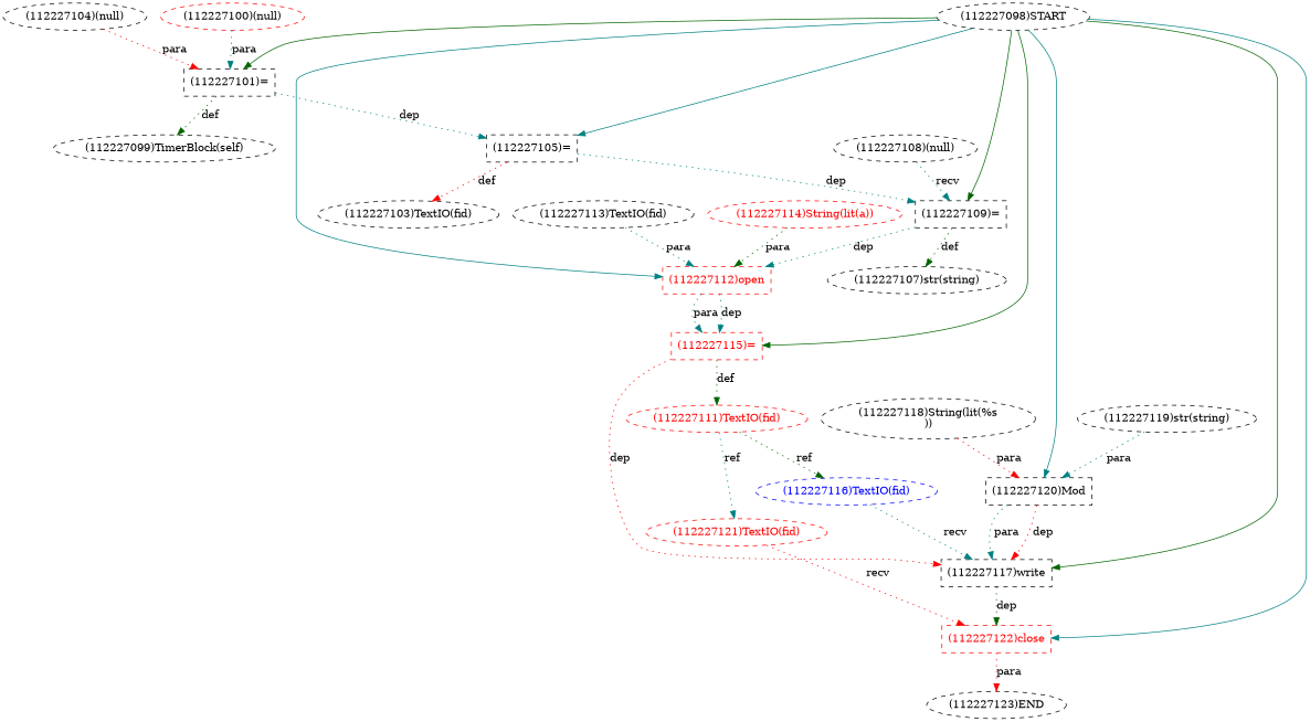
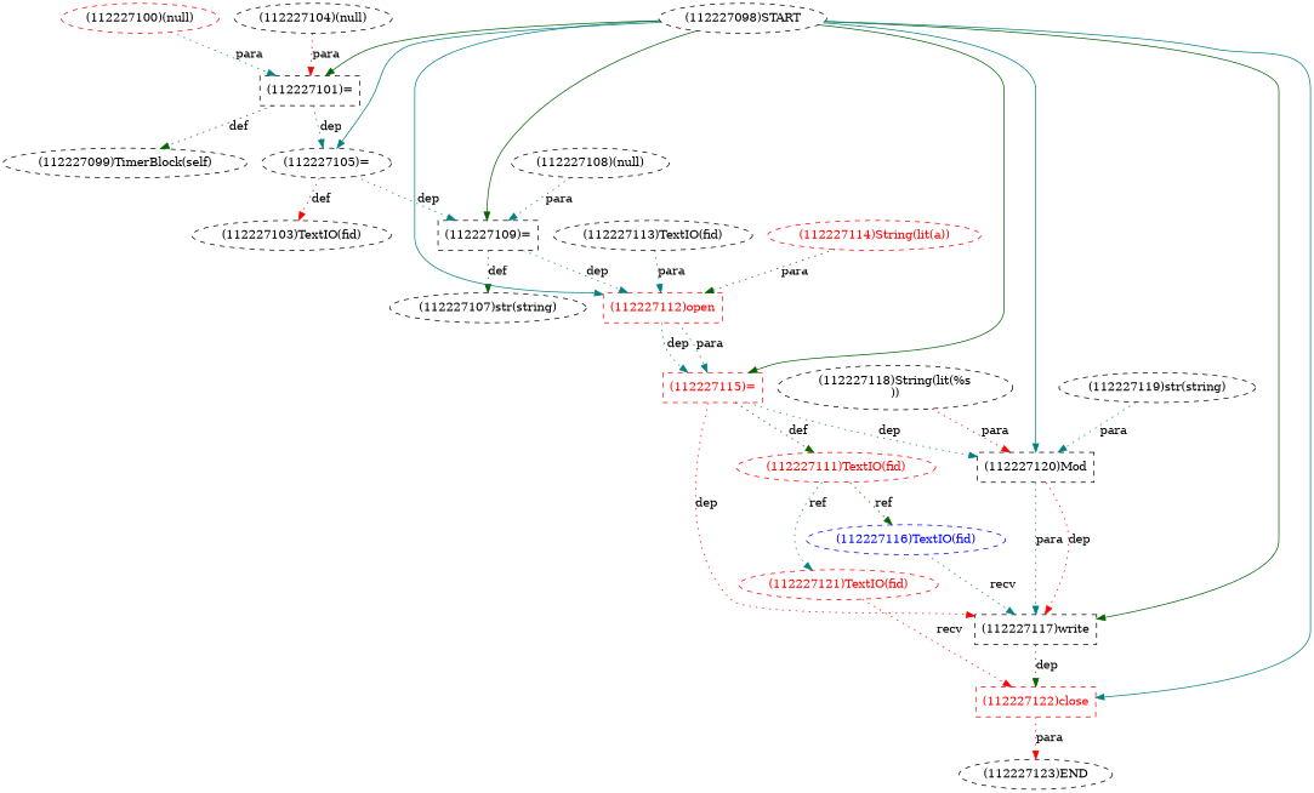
  digraph {
    node [shape=ellipse style=dashed]
    edge [color=teal style=dotted]
    n1 [color=red fontcolor=red label="(112227112)open" shape=box]
    n2 [color=red fontcolor=red label="(112227115)=" shape=box]
    n3 [label="(112227117)write" shape=box]
    n4 [label="(112227120)Mod" shape=box]
    n5 [color=red fontcolor=red label="(112227111)TextIO(fid)"]
    n6 [color=blue fontcolor=blue label="(112227116)TextIO(fid)"]
    n7 [color=red fontcolor=red label="(112227122)close" shape=box]
    n8 [label="(112227119)str(string)"]
    n9 [color=red fontcolor=red label="(112227121)TextIO(fid)"]
    n10 [label="(112227099)TimerBlock(self)"]
    n11 [label="(112227108)(null)"]
    n12 [label="(112227109)=" shape=box]
    n13 [label="(112227107)str(string)"]
    n14 [color=red fontcolor=red label="(112227114)String(lit(a))"]
    n15 [label="(112227123)END" shape=""]
    n16 [label="(112227103)TextIO(fid)"]
    n17 [label="(112227098)START" shape=""]
    n18 [label="(112227101)=" shape=box]
-   n19 [label="(112227105)=" shape=box]
+   n19 [label="(112227105)="]
    n20 [label="(112227104)(null)"]
    n21 [label="(112227113)TextIO(fid)"]
    n22 [label="(112227118)String(lit(%s\n))"]
    n23 [color=red label="(112227100)(null)"]
    n1 -> n2 [label=dep]
    n1 -> n2 [label=para]
    n2 -> n3 [color=red label=dep]
+   n2 -> n4 [label=dep]
    n2 -> n5 [color=darkgreen label=def]
    n3 -> n7 [color=darkgreen label=dep]
    n4 -> n3 [color=red label=dep]
    n4 -> n3 [label=para]
    n5 -> n6 [color=darkgreen label=ref]
    n5 -> n9 [label=ref]
    n6 -> n3 [label=recv]
    n7 -> n15 [color=red label=para]
    n8 -> n4 [label=para]
    n9 -> n7 [color=red label=recv]
-   n11 -> n12 [label=recv]
+   n11 -> n12 [label=para]
    n12 -> n1 [label=dep]
    n12 -> n13 [color=darkgreen label=def]
    n14 -> n1 [color=darkgreen label=para]
    n17 -> n1 [style=solid]
    n17 -> n2 [color=darkgreen style=solid]
    n17 -> n3 [color=darkgreen style=solid]
    n17 -> n4 [style=solid]
    n17 -> n7 [style=solid]
    n17 -> n12 [color=darkgreen style=solid]
    n17 -> n18 [color=darkgreen style=solid]
    n17 -> n19 [style=solid]
    n18 -> n10 [color=darkgreen label=def]
    n18 -> n19 [label=dep]
    n19 -> n12 [label=dep]
    n19 -> n16 [color=red label=def]
    n20 -> n18 [color=red label=para]
    n21 -> n1 [label=para]
    n22 -> n4 [color=red label=para]
    n23 -> n18 [label=para]
  }
